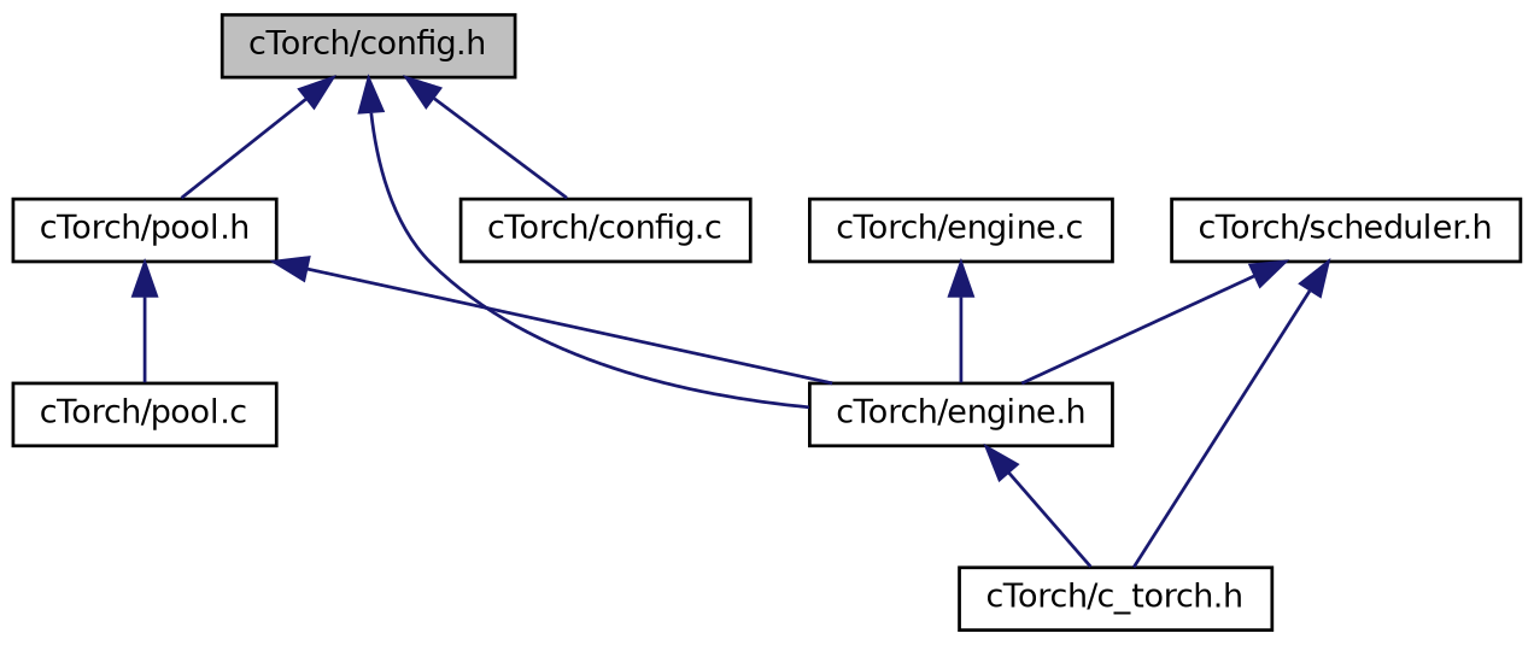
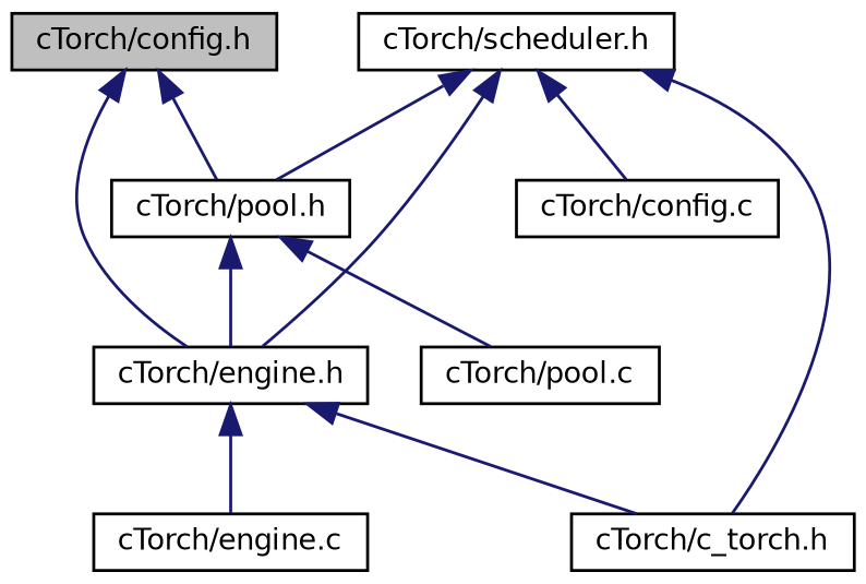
  digraph {
    node [color=black fillcolor=white fontname=Helvetica fontsize=10 shape=record style=filled]
    edge [color=midnightblue dir=back fontname=Helvetica fontsize=10 labelfontname=Helvetica labelfontsize=10 style=solid]
    n1 [fillcolor=grey75 fontcolor=black height=0.2 label="cTorch/config.h" width=0.4]
    n2 [height=0.2 label="cTorch/engine.h" width=0.4]
    n3 [height=0.2 label="cTorch/pool.h" width=0.4]
    n4 [height=0.2 label="cTorch/c_torch.h" width=0.4]
    n5 [height=0.2 label="cTorch/engine.c" width=0.4]
    n6 [height=0.2 label="cTorch/pool.c" width=0.4]
    n7 [height=0.2 label="cTorch/scheduler.h" width=0.4]
    n8 [height=0.2 label="cTorch/config.c" width=0.4]
    n1 -> n2
    n1 -> n3
    n2 -> n4
-   n5 -> n2
+   n2 -> n5
    n3 -> n2
    n3 -> n6
    n7 -> n2
+   n7 -> n3
    n7 -> n4
-   n1 -> n8
+   n7 -> n8
  }
